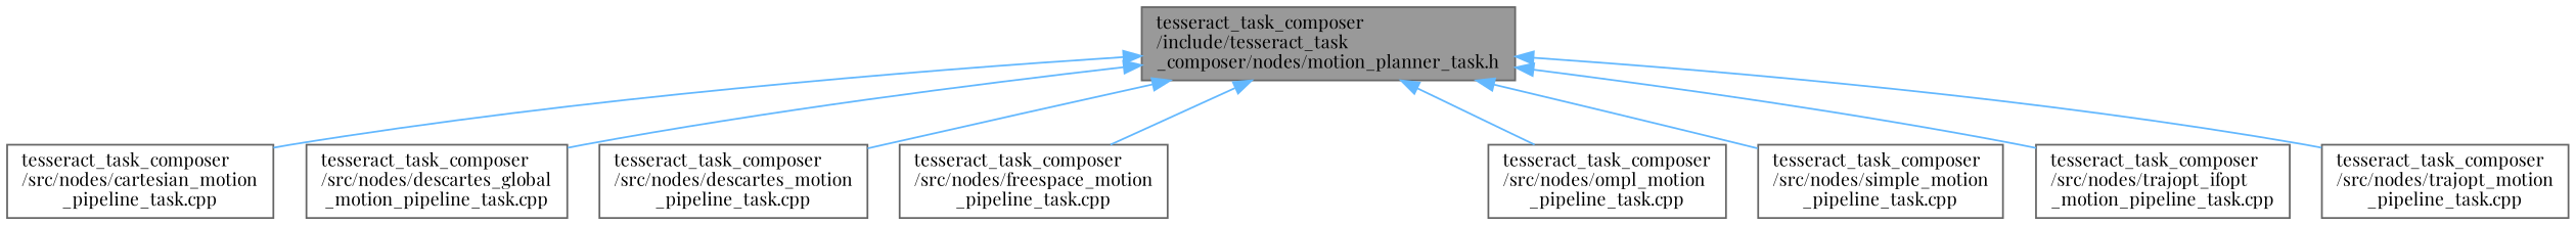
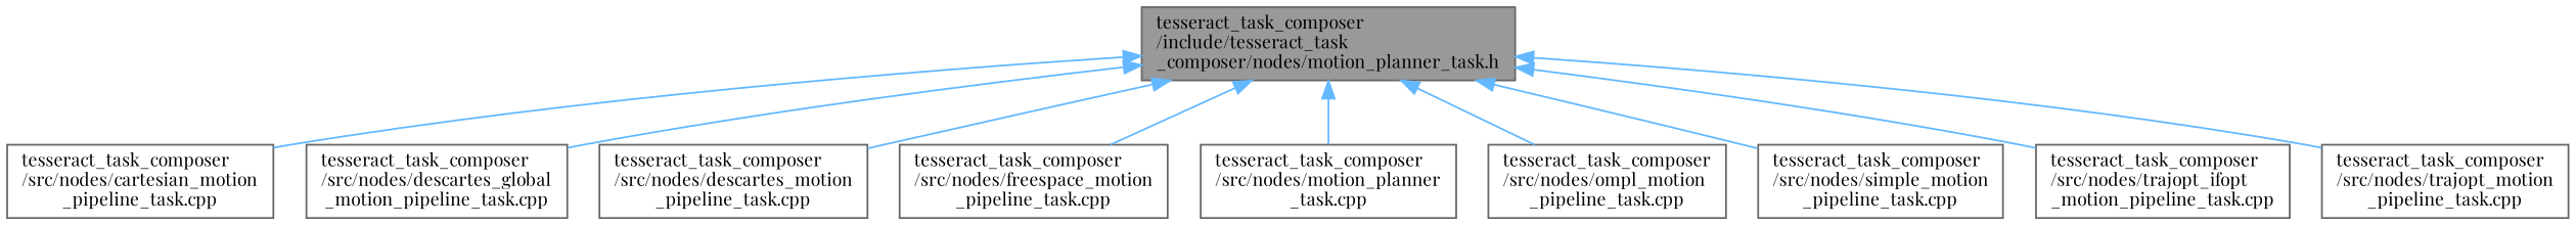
  digraph {
    fontname="Playfair Display"
    node [color=grey40 fillcolor=white fontname="Playfair Display" fontsize=10 shape=box style=filled]
    edge [color=steelblue1 dir=back fontname="Playfair Display" fontsize=10 labelfontname=Helvetica labelfontsize=10 style=solid]
    n1 [color=gray40 fillcolor=grey60 fontcolor=black height=0.2 label="tesseract_task_composer\l/include/tesseract_task\l_composer/nodes/motion_planner_task.h" width=0.4]
    n2 [height=0.2 label="tesseract_task_composer\l/src/nodes/cartesian_motion\l_pipeline_task.cpp" width=0.4]
    n3 [height=0.2 label="tesseract_task_composer\l/src/nodes/descartes_global\l_motion_pipeline_task.cpp" width=0.4]
    n4 [height=0.2 label="tesseract_task_composer\l/src/nodes/descartes_motion\l_pipeline_task.cpp" width=0.4]
    n5 [height=0.2 label="tesseract_task_composer\l/src/nodes/freespace_motion\l_pipeline_task.cpp" width=0.4]
+   n6 [height=0.2 label="tesseract_task_composer\l/src/nodes/motion_planner\l_task.cpp" width=0.4]
    n7 [height=0.2 label="tesseract_task_composer\l/src/nodes/ompl_motion\l_pipeline_task.cpp" width=0.4]
    n8 [height=0.2 label="tesseract_task_composer\l/src/nodes/simple_motion\l_pipeline_task.cpp" width=0.4]
    n9 [height=0.2 label="tesseract_task_composer\l/src/nodes/trajopt_ifopt\l_motion_pipeline_task.cpp" width=0.4]
    n10 [height=0.2 label="tesseract_task_composer\l/src/nodes/trajopt_motion\l_pipeline_task.cpp" width=0.4]
    n1 -> n2
    n1 -> n3
    n1 -> n4
    n1 -> n5
+   n1 -> n6
    n1 -> n7
    n1 -> n8
    n1 -> n9
    n1 -> n10
  }
